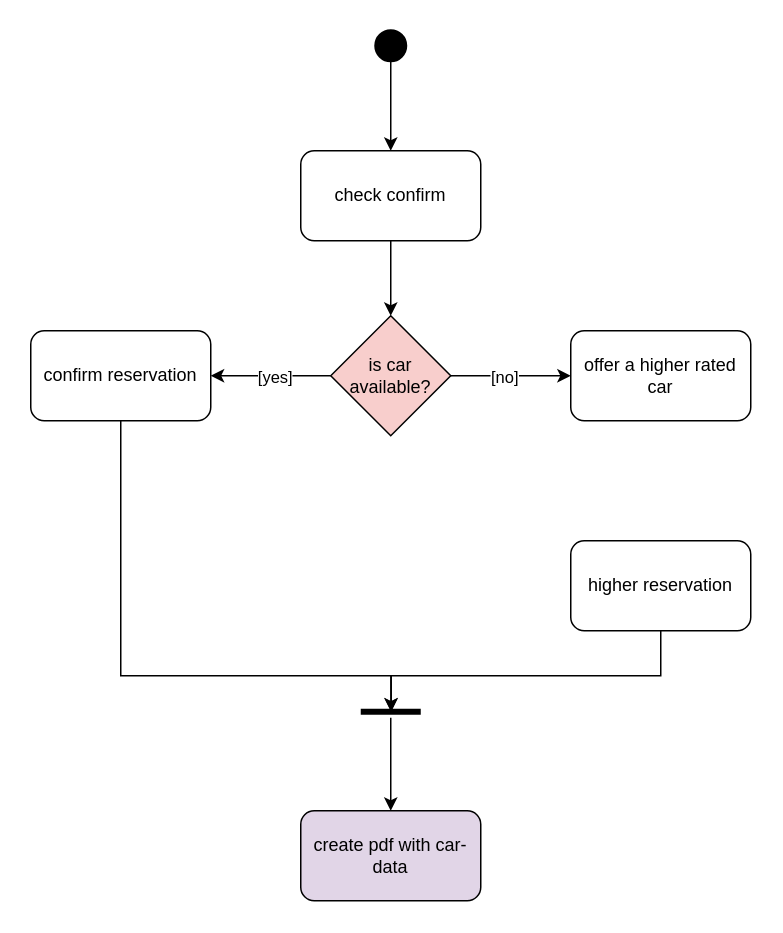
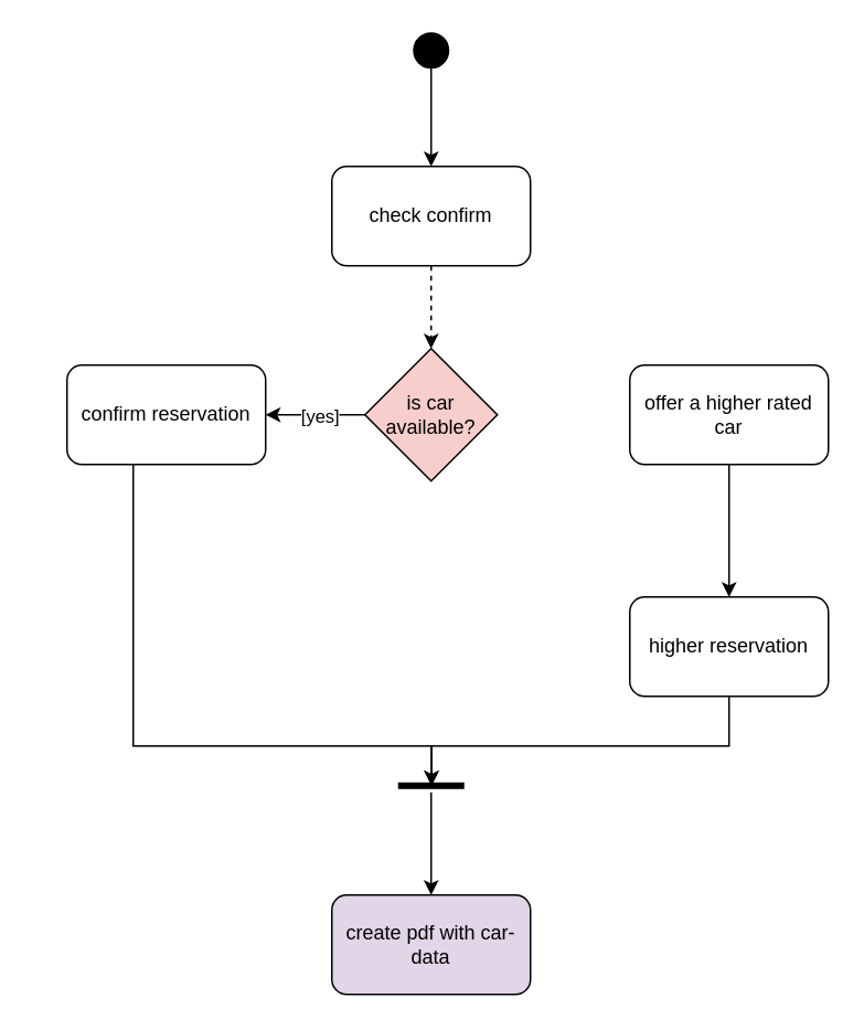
  <mxCell id="0" />
  <mxCell id="1" parent="0" />
  <mxCell id="2" style="edgeStyle=orthogonalEdgeStyle;rounded=0;orthogonalLoop=1;jettySize=auto;html=1;entryX=0.5;entryY=0;entryDx=0;entryDy=0;" edge="1" parent="1" source="3" target="5"><mxGeometry relative="1" as="geometry" /></mxCell>
  <mxCell id="3" value="" style="shape=ellipse;html=1;fillColor=strokeColor;strokeWidth=2;verticalLabelPosition=bottom;verticalAlignment=top;perimeter=ellipsePerimeter;" parent="1" vertex="1"><mxGeometry x="250" y="20" width="20" height="20" as="geometry" /></mxCell>
- <mxCell id="4" style="edgeStyle=orthogonalEdgeStyle;rounded=0;orthogonalLoop=1;jettySize=auto;html=1;entryX=0.5;entryY=0;entryDx=0;entryDy=0;" edge="1" parent="1" source="5" target="10"><mxGeometry relative="1" as="geometry" /></mxCell>
+ <mxCell id="4" style="edgeStyle=orthogonalEdgeStyle;rounded=0;orthogonalLoop=1;jettySize=auto;html=1;entryX=0.5;entryY=0;entryDx=0;entryDy=0;dashed=1;" edge="1" parent="1" source="5" target="10"><mxGeometry relative="1" as="geometry" /></mxCell>
  <mxCell id="5" value="check confirm" style="rounded=1;whiteSpace=wrap;html=1;" vertex="1" parent="1"><mxGeometry x="200" y="100" width="120" height="60" as="geometry" /></mxCell>
  <mxCell id="6" style="edgeStyle=orthogonalEdgeStyle;rounded=0;orthogonalLoop=1;jettySize=auto;html=1;entryX=1;entryY=0.5;entryDx=0;entryDy=0;" edge="1" parent="1" source="10" target="11"><mxGeometry relative="1" as="geometry" /></mxCell>
  <mxCell id="7" value="[yes]" style="edgeLabel;html=1;align=center;verticalAlign=middle;resizable=0;points=[];" vertex="1" connectable="0" parent="6"><mxGeometry x="-0.06" relative="1" as="geometry"><mxPoint as="offset" /></mxGeometry></mxCell>
- <mxCell id="8" style="edgeStyle=orthogonalEdgeStyle;rounded=0;orthogonalLoop=1;jettySize=auto;html=1;entryX=0;entryY=0.5;entryDx=0;entryDy=0;" edge="1" parent="1" source="10" target="13"><mxGeometry relative="1" as="geometry" /></mxCell>
- <mxCell id="9" value="[no]" style="edgeLabel;html=1;align=center;verticalAlign=middle;resizable=0;points=[];" vertex="1" connectable="0" parent="8"><mxGeometry x="-0.12" relative="1" as="geometry"><mxPoint as="offset" /></mxGeometry></mxCell>
  <mxCell id="10" value="is car available?" style="rhombus;whiteSpace=wrap;html=1;fillColor=#f8cecc;" vertex="1" parent="1"><mxGeometry x="220" y="210" width="80" height="80" as="geometry" /></mxCell>
- <mxCell id="11" value="confirm reservation" style="rounded=1;whiteSpace=wrap;html=1;" vertex="1" parent="1"><mxGeometry x="20" y="220" width="120" height="60" as="geometry" /></mxCell>
+ <mxCell id="11" value="confirm reservation" style="rounded=1;whiteSpace=wrap;html=1;" vertex="1" parent="1"><mxGeometry x="40" y="220" width="120" height="60" as="geometry" /></mxCell>
+ <mxCell id="12" value="" style="edgeStyle=orthogonalEdgeStyle;rounded=0;orthogonalLoop=1;jettySize=auto;html=1;" edge="1" parent="1" source="13" target="14"><mxGeometry relative="1" as="geometry" /></mxCell>
  <mxCell id="13" value="offer a higher rated car" style="rounded=1;whiteSpace=wrap;html=1;" vertex="1" parent="1"><mxGeometry x="380" y="220" width="120" height="60" as="geometry" /></mxCell>
  <mxCell id="14" value="higher reservation" style="whiteSpace=wrap;html=1;rounded=1;" vertex="1" parent="1"><mxGeometry x="380" y="360" width="120" height="60" as="geometry" /></mxCell>
  <mxCell id="15" style="edgeStyle=orthogonalEdgeStyle;rounded=0;orthogonalLoop=1;jettySize=auto;html=1;entryX=0.5;entryY=0;entryDx=0;entryDy=0;" edge="1" parent="1" source="16" target="19"><mxGeometry relative="1" as="geometry"><Array as="points"><mxPoint x="260" y="500" /><mxPoint x="260" y="500" /></Array></mxGeometry></mxCell>
  <mxCell id="16" value="" style="line;strokeWidth=4;fillColor=none;align=left;verticalAlign=middle;spacingTop=-1;spacingLeft=3;spacingRight=3;rotatable=0;labelPosition=right;points=[];portConstraint=eastwest;strokeColor=inherit;" vertex="1" parent="1"><mxGeometry x="240" y="470" width="40" height="8" as="geometry" /></mxCell>
  <mxCell id="17" style="edgeStyle=orthogonalEdgeStyle;rounded=0;orthogonalLoop=1;jettySize=auto;html=1;entryX=0.508;entryY=0.494;entryDx=0;entryDy=0;entryPerimeter=0;" edge="1" parent="1" source="14" target="16"><mxGeometry relative="1" as="geometry"><Array as="points"><mxPoint x="440" y="450" /><mxPoint x="260" y="450" /></Array></mxGeometry></mxCell>
  <mxCell id="18" style="edgeStyle=orthogonalEdgeStyle;rounded=0;orthogonalLoop=1;jettySize=auto;html=1;entryX=0.503;entryY=0.495;entryDx=0;entryDy=0;entryPerimeter=0;" edge="1" parent="1" source="11" target="16"><mxGeometry relative="1" as="geometry"><Array as="points"><mxPoint x="80" y="450" /><mxPoint x="260" y="450" /></Array></mxGeometry></mxCell>
  <mxCell id="19" value="create pdf with car-data" style="whiteSpace=wrap;html=1;rounded=1;fillColor=#e1d5e7;" vertex="1" parent="1"><mxGeometry x="200" y="540" width="120" height="60" as="geometry" /></mxCell>
